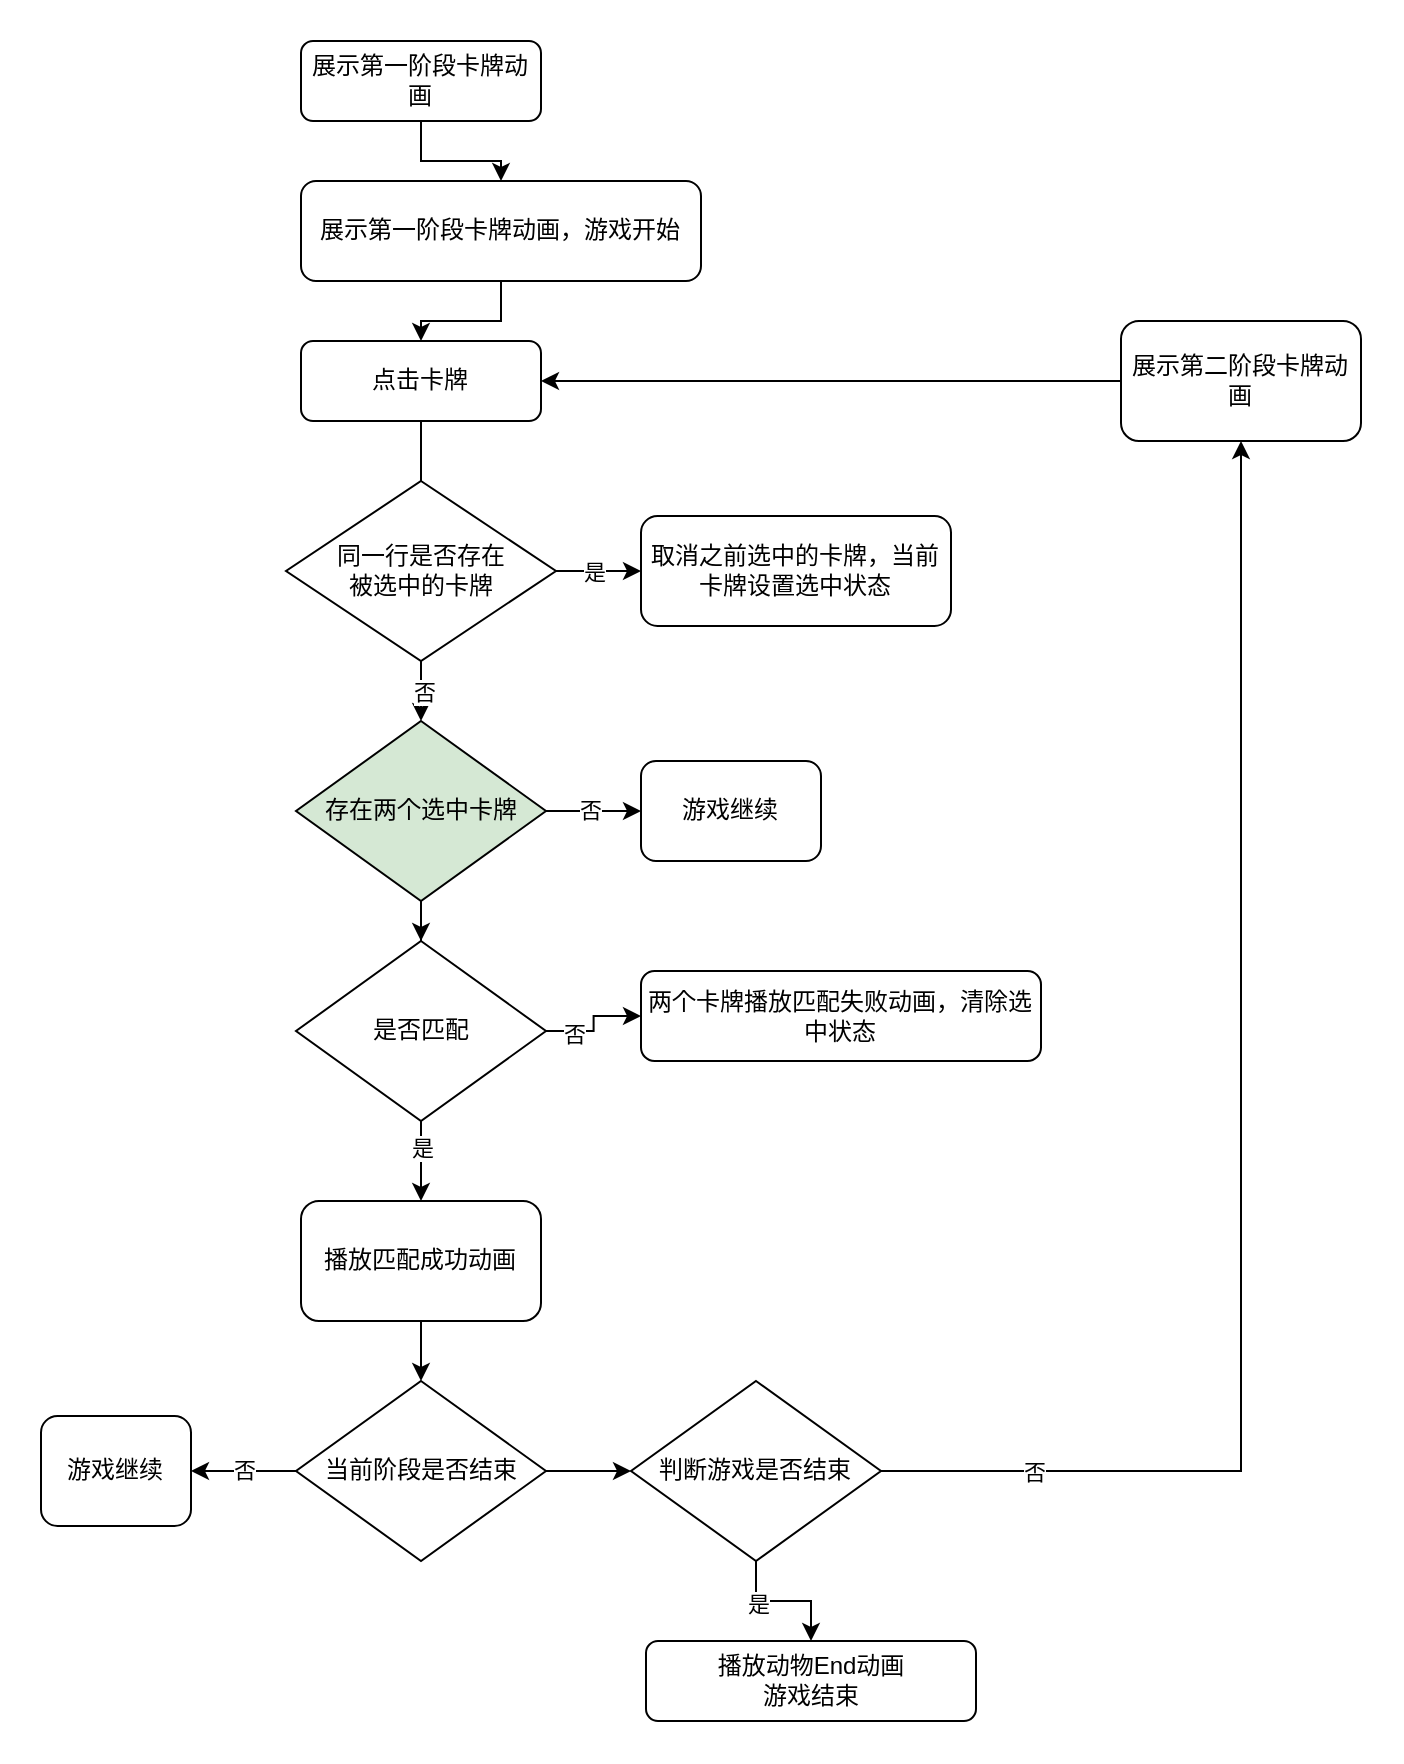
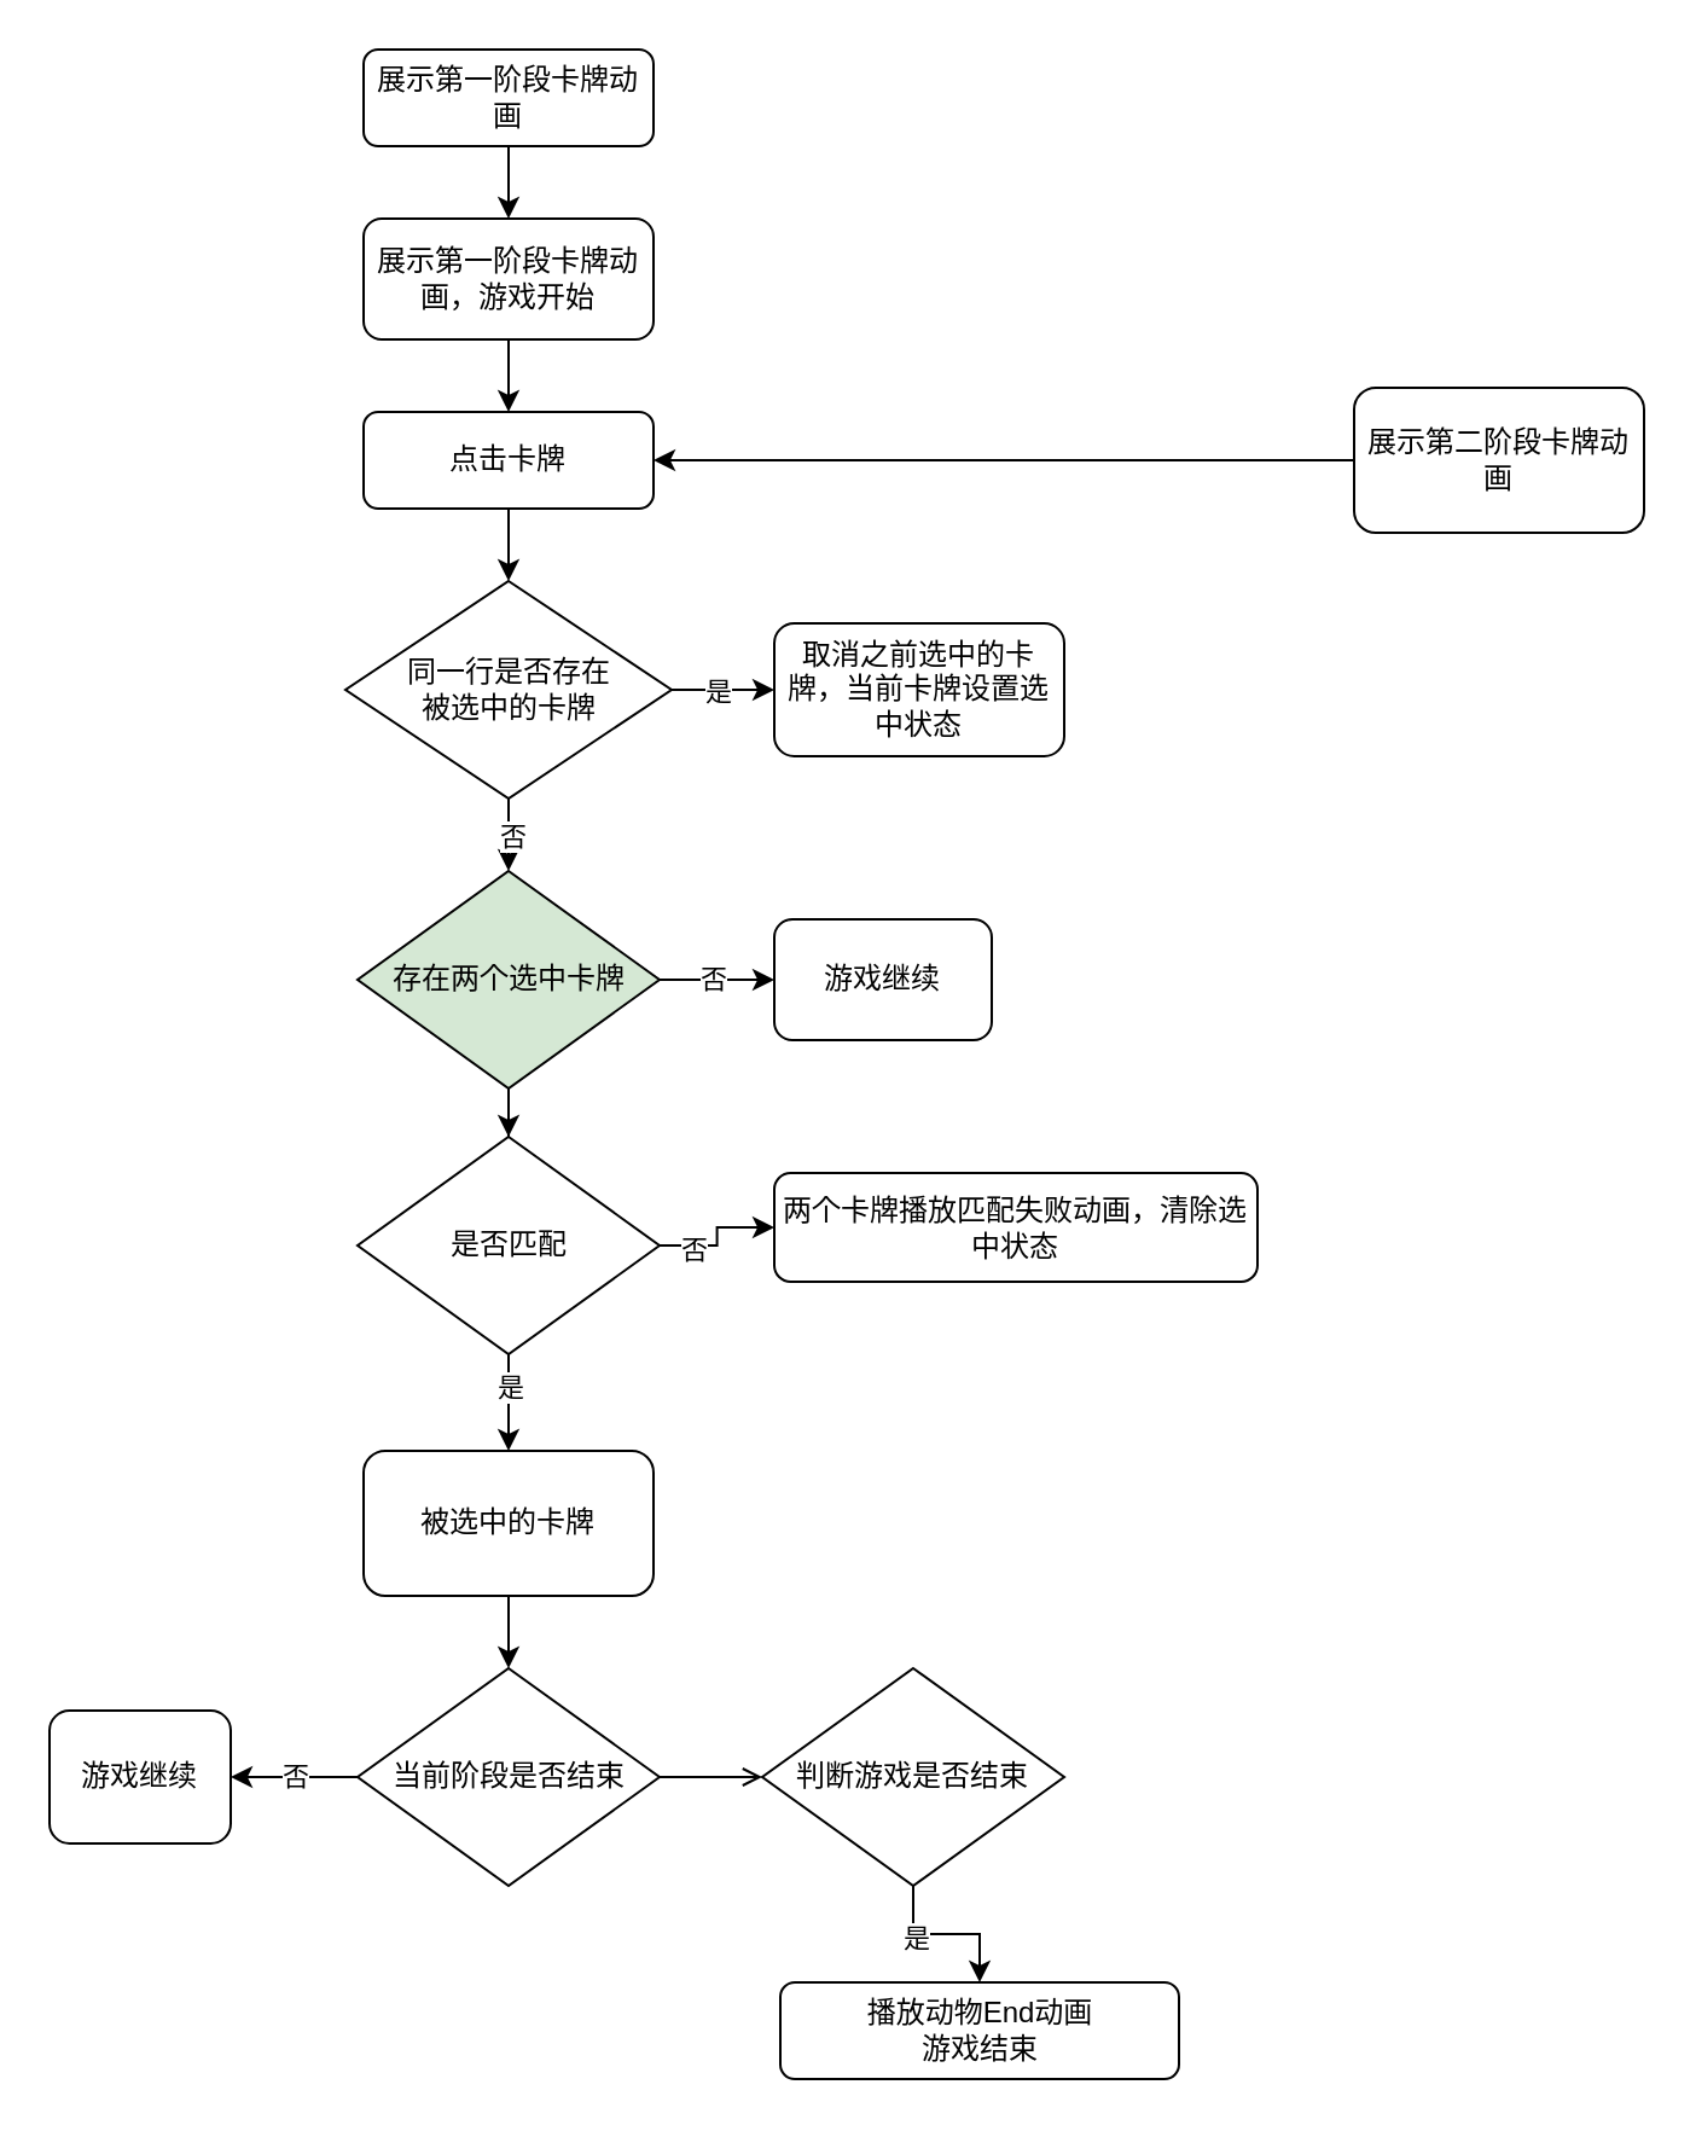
  <mxCell id="0" />
  <mxCell id="1" parent="0" />
  <mxCell id="2" value="" style="edgeStyle=orthogonalEdgeStyle;rounded=0;orthogonalLoop=1;jettySize=auto;html=1;" edge="1" parent="1" source="3" target="5"><mxGeometry relative="1" as="geometry" /></mxCell>
  <mxCell id="3" value="展示第一阶段卡牌动画" style="rounded=1;whiteSpace=wrap;html=1;fontSize=12;glass=0;strokeWidth=1;shadow=0;" parent="1" vertex="1"><mxGeometry x="150" y="20" width="120" height="40" as="geometry" /></mxCell>
  <mxCell id="4" value="" style="edgeStyle=orthogonalEdgeStyle;rounded=0;orthogonalLoop=1;jettySize=auto;html=1;" edge="1" parent="1" source="5" target="7"><mxGeometry relative="1" as="geometry" /></mxCell>
- <mxCell id="5" value="展示第一阶段卡牌动画，游戏开始" style="rounded=1;whiteSpace=wrap;html=1;" vertex="1" parent="1"><mxGeometry x="150" y="90" width="200" height="50" as="geometry" /></mxCell>
- <mxCell id="6" value="" style="edgeStyle=orthogonalEdgeStyle;rounded=0;orthogonalLoop=1;jettySize=auto;html=1;endArrow=none;" edge="1" parent="1" source="7" target="12"><mxGeometry relative="1" as="geometry" /></mxCell>
+ <mxCell id="5" value="展示第一阶段卡牌动画，游戏开始" style="rounded=1;whiteSpace=wrap;html=1;" vertex="1" parent="1"><mxGeometry x="150" y="90" width="120" height="50" as="geometry" /></mxCell>
+ <mxCell id="6" value="" style="edgeStyle=orthogonalEdgeStyle;rounded=0;orthogonalLoop=1;jettySize=auto;html=1;" edge="1" parent="1" source="7" target="12"><mxGeometry relative="1" as="geometry" /></mxCell>
  <mxCell id="7" value="点击卡牌" style="whiteSpace=wrap;html=1;rounded=1;" vertex="1" parent="1"><mxGeometry x="150" y="170" width="120" height="40" as="geometry" /></mxCell>
  <mxCell id="8" value="" style="edgeStyle=orthogonalEdgeStyle;rounded=0;orthogonalLoop=1;jettySize=auto;html=1;" edge="1" parent="1" source="12" target="13"><mxGeometry relative="1" as="geometry" /></mxCell>
  <mxCell id="9" value="是" style="edgeLabel;html=1;align=center;verticalAlign=middle;resizable=0;points=[];" vertex="1" connectable="0" parent="8"><mxGeometry x="-0.097" relative="1" as="geometry"><mxPoint as="offset" /></mxGeometry></mxCell>
  <mxCell id="10" value="" style="edgeStyle=orthogonalEdgeStyle;rounded=0;orthogonalLoop=1;jettySize=auto;html=1;" edge="1" parent="1" source="12" target="17"><mxGeometry relative="1" as="geometry" /></mxCell>
  <mxCell id="11" value="否" style="edgeLabel;html=1;align=center;verticalAlign=middle;resizable=0;points=[];" vertex="1" connectable="0" parent="10"><mxGeometry x="-0.4" y="1" relative="1" as="geometry"><mxPoint as="offset" /></mxGeometry></mxCell>
  <mxCell id="12" value="&lt;span&gt;同一行是否存在&lt;br&gt;被选中的卡牌&lt;/span&gt;" style="rhombus;whiteSpace=wrap;html=1;" vertex="1" parent="1"><mxGeometry x="142.5" y="240" width="135" height="90" as="geometry" /></mxCell>
- <mxCell id="13" value="&lt;span&gt;取消之前选中的卡牌，当前卡牌设置选中状态&lt;/span&gt;" style="rounded=1;whiteSpace=wrap;html=1;" vertex="1" parent="1"><mxGeometry x="320" y="257.5" width="155" height="55" as="geometry" /></mxCell>
+ <mxCell id="13" value="&lt;span&gt;取消之前选中的卡牌，当前卡牌设置选中状态&lt;/span&gt;" style="rounded=1;whiteSpace=wrap;html=1;" vertex="1" parent="1"><mxGeometry x="320" y="257.5" width="120" height="55" as="geometry" /></mxCell>
  <mxCell id="14" value="" style="edgeStyle=orthogonalEdgeStyle;rounded=0;orthogonalLoop=1;jettySize=auto;html=1;" edge="1" parent="1" source="17" target="18"><mxGeometry relative="1" as="geometry" /></mxCell>
  <mxCell id="15" value="否" style="edgeLabel;html=1;align=center;verticalAlign=middle;resizable=0;points=[];" vertex="1" connectable="0" parent="14"><mxGeometry x="-0.093" y="1" relative="1" as="geometry"><mxPoint as="offset" /></mxGeometry></mxCell>
  <mxCell id="16" value="" style="edgeStyle=orthogonalEdgeStyle;rounded=0;orthogonalLoop=1;jettySize=auto;html=1;" edge="1" parent="1" source="17" target="23"><mxGeometry relative="1" as="geometry" /></mxCell>
  <mxCell id="17" value="存在两个选中卡牌" style="rhombus;whiteSpace=wrap;html=1;fillColor=#d5e8d4;" vertex="1" parent="1"><mxGeometry x="147.5" y="360" width="125" height="90" as="geometry" /></mxCell>
  <mxCell id="18" value="游戏继续" style="rounded=1;whiteSpace=wrap;html=1;" vertex="1" parent="1"><mxGeometry x="320" y="380" width="90" height="50" as="geometry" /></mxCell>
  <mxCell id="19" value="" style="edgeStyle=orthogonalEdgeStyle;rounded=0;orthogonalLoop=1;jettySize=auto;html=1;" edge="1" parent="1" source="23" target="24"><mxGeometry relative="1" as="geometry" /></mxCell>
  <mxCell id="20" value="否" style="edgeLabel;html=1;align=center;verticalAlign=middle;resizable=0;points=[];" vertex="1" connectable="0" parent="19"><mxGeometry x="-0.527" y="-1" relative="1" as="geometry"><mxPoint x="1" as="offset" /></mxGeometry></mxCell>
  <mxCell id="21" value="" style="edgeStyle=orthogonalEdgeStyle;rounded=0;orthogonalLoop=1;jettySize=auto;html=1;" edge="1" parent="1" source="23" target="26"><mxGeometry relative="1" as="geometry" /></mxCell>
  <mxCell id="22" value="是" style="edgeLabel;html=1;align=center;verticalAlign=middle;resizable=0;points=[];" vertex="1" connectable="0" parent="21"><mxGeometry x="-0.347" relative="1" as="geometry"><mxPoint as="offset" /></mxGeometry></mxCell>
  <mxCell id="23" value="是否匹配" style="rhombus;whiteSpace=wrap;html=1;" vertex="1" parent="1"><mxGeometry x="147.5" y="470" width="125" height="90" as="geometry" /></mxCell>
  <mxCell id="24" value="两个卡牌播放匹配失败动画，清除选中状态" style="rounded=1;whiteSpace=wrap;html=1;" vertex="1" parent="1"><mxGeometry x="320" y="485" width="200" height="45" as="geometry" /></mxCell>
  <mxCell id="25" value="" style="edgeStyle=orthogonalEdgeStyle;rounded=0;orthogonalLoop=1;jettySize=auto;html=1;" edge="1" parent="1" source="26" target="29"><mxGeometry relative="1" as="geometry" /></mxCell>
- <mxCell id="26" value="播放匹配成功动画" style="rounded=1;whiteSpace=wrap;html=1;" vertex="1" parent="1"><mxGeometry x="150" y="600" width="120" height="60" as="geometry" /></mxCell>
+ <mxCell id="26" value="被选中的卡牌" style="rounded=1;whiteSpace=wrap;html=1;" vertex="1" parent="1"><mxGeometry x="150" y="600" width="120" height="60" as="geometry" /></mxCell>
  <mxCell id="27" value="否" style="edgeStyle=orthogonalEdgeStyle;rounded=0;orthogonalLoop=1;jettySize=auto;html=1;" edge="1" parent="1" source="29" target="30"><mxGeometry relative="1" as="geometry" /></mxCell>
- <mxCell id="28" value="" style="edgeStyle=orthogonalEdgeStyle;rounded=0;orthogonalLoop=1;jettySize=auto;html=1;" edge="1" parent="1" source="29" target="35"><mxGeometry relative="1" as="geometry" /></mxCell>
+ <mxCell id="28" value="" style="edgeStyle=orthogonalEdgeStyle;rounded=0;orthogonalLoop=1;jettySize=auto;html=1;endArrow=open;" edge="1" parent="1" source="29" target="35"><mxGeometry relative="1" as="geometry" /></mxCell>
  <mxCell id="29" value="当前阶段是否结束" style="rhombus;whiteSpace=wrap;html=1;" vertex="1" parent="1"><mxGeometry x="147.5" y="690" width="125" height="90" as="geometry" /></mxCell>
  <mxCell id="30" value="游戏继续" style="rounded=1;whiteSpace=wrap;html=1;" vertex="1" parent="1"><mxGeometry x="20" y="707.5" width="75" height="55" as="geometry" /></mxCell>
  <mxCell id="31" value="" style="edgeStyle=orthogonalEdgeStyle;rounded=0;orthogonalLoop=1;jettySize=auto;html=1;" edge="1" parent="1" source="35" target="36"><mxGeometry relative="1" as="geometry" /></mxCell>
  <mxCell id="32" value="是" style="edgeLabel;html=1;align=center;verticalAlign=middle;resizable=0;points=[];" vertex="1" connectable="0" parent="31"><mxGeometry x="-0.368" y="-1" relative="1" as="geometry"><mxPoint as="offset" /></mxGeometry></mxCell>
- <mxCell id="33" value="" style="edgeStyle=orthogonalEdgeStyle;rounded=0;orthogonalLoop=1;jettySize=auto;html=1;" edge="1" parent="1" source="35" target="38"><mxGeometry relative="1" as="geometry" /></mxCell>
- <mxCell id="34" value="否" style="edgeLabel;html=1;align=center;verticalAlign=middle;resizable=0;points=[];" vertex="1" connectable="0" parent="33"><mxGeometry x="-0.781" relative="1" as="geometry"><mxPoint as="offset" /></mxGeometry></mxCell>
  <mxCell id="35" value="判断游戏是否结束" style="rhombus;whiteSpace=wrap;html=1;" vertex="1" parent="1"><mxGeometry x="315" y="690" width="125" height="90" as="geometry" /></mxCell>
  <mxCell id="36" value="播放动物End动画&lt;br&gt;游戏结束" style="rounded=1;whiteSpace=wrap;html=1;" vertex="1" parent="1"><mxGeometry x="322.5" y="820" width="165" height="40" as="geometry" /></mxCell>
  <mxCell id="37" value="" style="edgeStyle=orthogonalEdgeStyle;rounded=0;orthogonalLoop=1;jettySize=auto;html=1;" edge="1" parent="1" source="38" target="7"><mxGeometry relative="1" as="geometry" /></mxCell>
  <mxCell id="38" value="展示第二阶段卡牌动画" style="rounded=1;whiteSpace=wrap;html=1;" vertex="1" parent="1"><mxGeometry x="560" y="160" width="120" height="60" as="geometry" /></mxCell>
